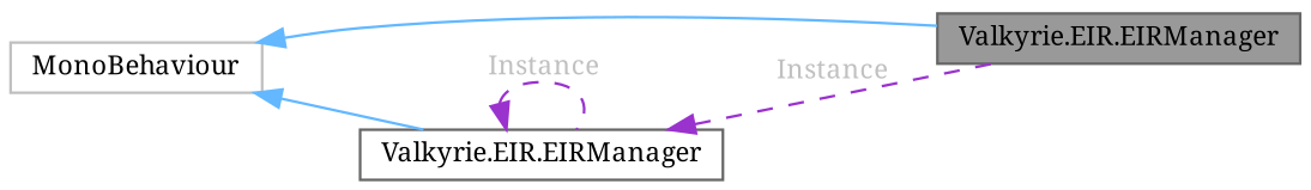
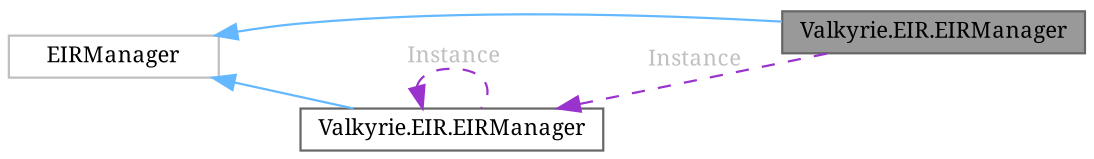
  digraph {
    rankdir=LR
    fontname="Noto Serif"
    node [color=gray40 fillcolor=white fontname="Noto Serif" fontsize=10 shape=box style=filled]
    edge [color=steelblue1 dir=back fontname="Noto Serif" fontsize=10 labelfontname=Helvetica labelfontsize=10 style=solid]
    n1 [fillcolor=grey60 fontcolor=black height=0.2 label="Valkyrie.EIR.EIRManager" width=0.4]
-   n2 [color=grey75 height=0.2 label=MonoBehaviour width=0.4]
+   n2 [color=grey75 height=0.2 label=EIRManager width=0.4]
    n3 [height=0.2 label="Valkyrie.EIR.EIRManager" width=0.4]
    n2 -> n1
    n2 -> n3
    n3 -> n1 [color=darkorchid3 fontcolor=grey label=" Instance" style=dashed]
    n3 -> n3 [color=darkorchid3 fontcolor=grey label=" Instance" style=dashed]
  }
